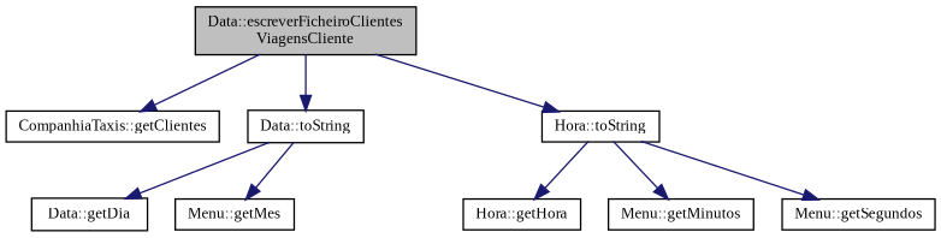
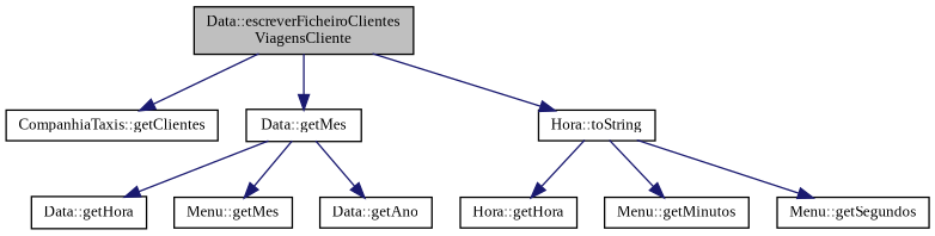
  digraph {
    fontname="Liberation Serif"
    rankdir=TB
    node [color=black fillcolor=white fontname="Liberation Serif" fontsize=10 shape=record style=filled]
    edge [color=midnightblue fontname="Liberation Serif" fontsize=10 labelfontname=Helvetica labelfontsize=10 style=solid]
    n1 [fillcolor=grey75 fontcolor=black height=0.2 label="Data::escreverFicheiroClientes\lViagensCliente" width=0.4]
    n2 [height=0.2 label="CompanhiaTaxis::getClientes" width=0.4]
-   n3 [height=0.2 label="Data::toString" width=0.4]
+   n3 [height=0.2 label="Data::getMes" width=0.4]
    n4 [height=0.2 label="Hora::toString" width=0.4]
-   n5 [height=0.2 label="Data::getDia" width=0.4]
+   n5 [height=0.2 label="Data::getHora" width=0.4]
    n6 [height=0.2 label="Menu::getMes" width=0.4]
+   n7 [height=0.2 label="Data::getAno" width=0.4]
    n8 [height=0.2 label="Hora::getHora" width=0.4]
    n9 [height=0.2 label="Menu::getMinutos" width=0.4]
    n10 [height=0.2 label="Menu::getSegundos" width=0.4]
    n1 -> n2
    n1 -> n3
    n1 -> n4
    n3 -> n5
    n3 -> n6
+   n3 -> n7
    n4 -> n8
    n4 -> n9
    n4 -> n10
  }
